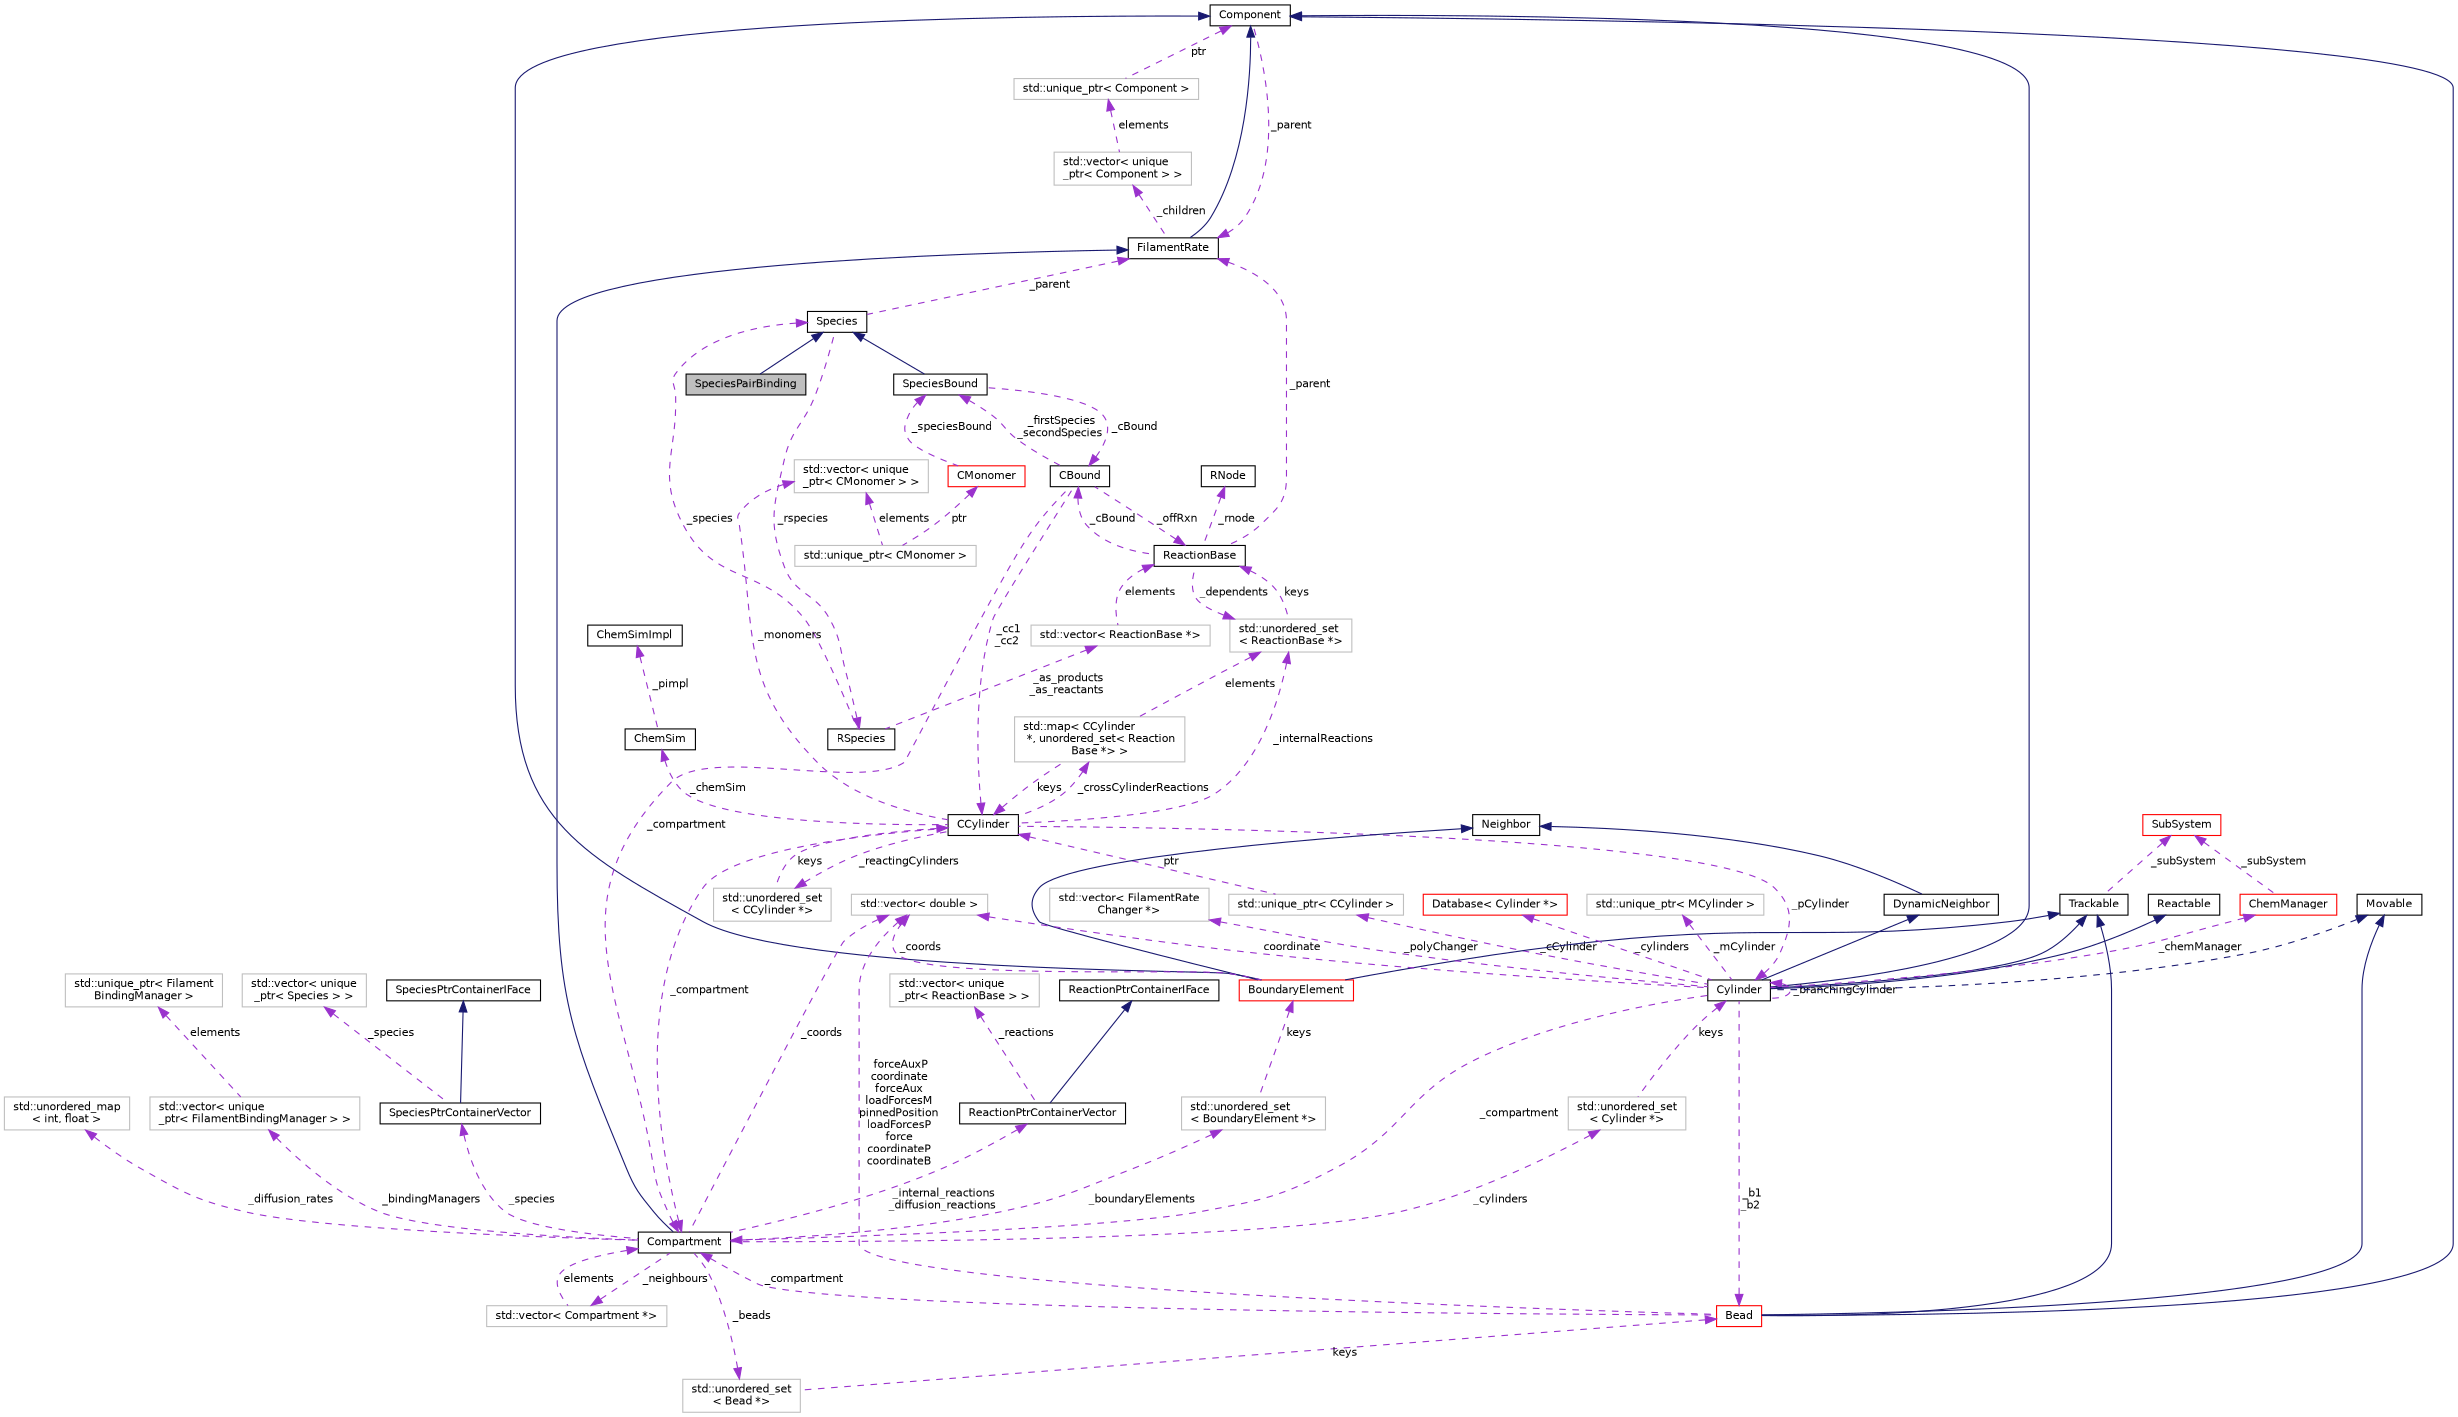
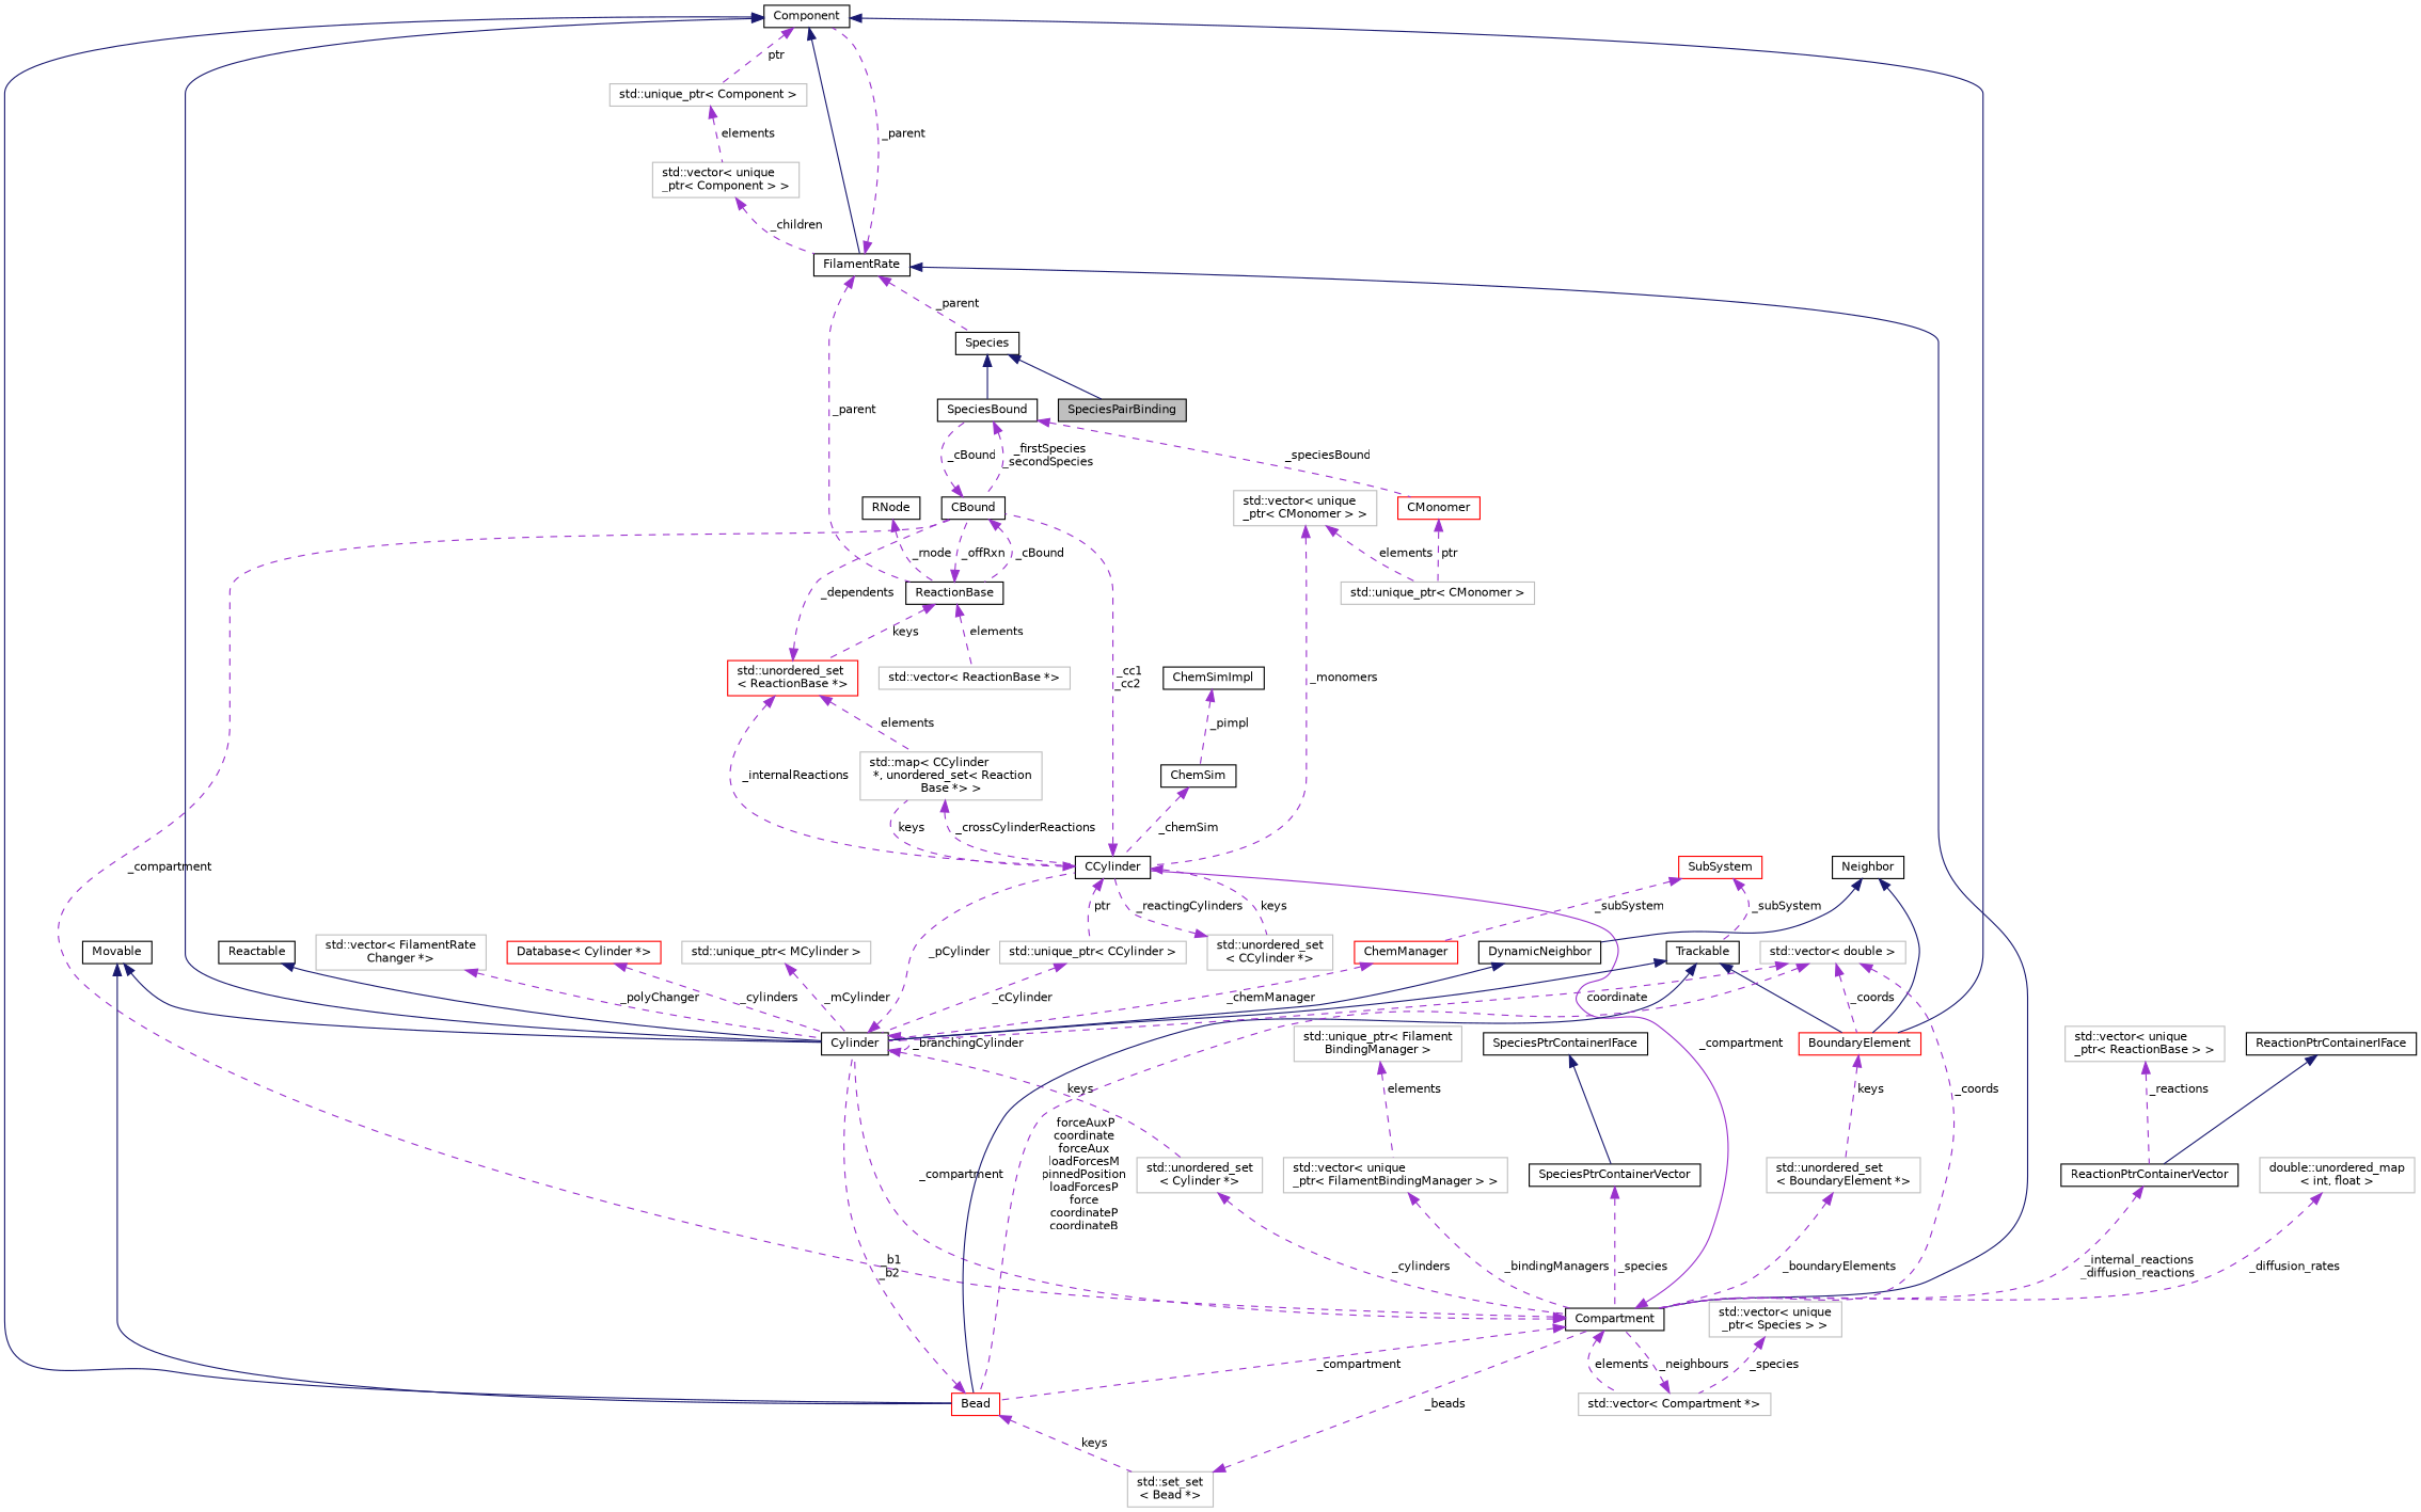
  digraph {
    node [color=black fillcolor=white fontname=Helvetica fontsize=10 shape=record style=filled]
    edge [color=darkorchid3 dir=back fontname=Helvetica fontsize=10 labelfontname=Helvetica labelfontsize=10 style=dashed]
    n1 [fillcolor=grey75 fontcolor=black height=0.2 label=SpeciesPairBinding width=0.4]
    n2 [height=0.2 label=Species width=0.4]
-   n3 [height=0.2 label=RSpecies width=0.4]
    n4 [height=0.2 label=SpeciesBound width=0.4]
    n5 [height=0.2 label=CBound width=0.4]
    n6 [color=red height=0.2 label=CMonomer width=0.4]
    n7 [color=grey75 height=0.2 label="std::vector\< ReactionBase *\>" width=0.4]
    n8 [height=0.2 label=ReactionBase width=0.4]
-   n9 [color=grey75 height=0.2 label="std::unordered_set\l\< ReactionBase *\>" width=0.4]
+   n9 [color=red height=0.2 label="std::unordered_set\l\< ReactionBase *\>" width=0.4]
    n10 [height=0.2 label=CCylinder width=0.4]
    n11 [color=grey75 height=0.2 label="std::map\< CCylinder\l *, unordered_set\< Reaction\lBase *\> \>" width=0.4]
    n12 [height=0.2 label=FilamentRate width=0.4]
    n13 [height=0.2 label=Component width=0.4]
    n14 [height=0.2 label=Compartment width=0.4]
    n15 [color=grey75 height=0.2 label="std::unique_ptr\< Component \>" width=0.4]
    n16 [height=0.2 label=Cylinder width=0.4]
    n17 [color=red height=0.2 label=Bead width=0.4]
    n18 [color=red height=0.2 label=BoundaryElement width=0.4]
    n19 [color=grey75 height=0.2 label="std::vector\< Compartment *\>" width=0.4]
    n20 [color=grey75 height=0.2 label="std::vector\< unique\l_ptr\< Component \> \>" width=0.4]
    n21 [color=grey75 height=0.2 label="std::unordered_set\l\< Cylinder *\>" width=0.4]
-   n22 [color=grey75 height=0.2 label="std::unordered_set\l\< Bead *\>" width=0.4]
+   n22 [color=grey75 height=0.2 label="std::set_set\l\< Bead *\>" width=0.4]
    n23 [color=grey75 height=0.2 label="std::unordered_set\l\< BoundaryElement *\>" width=0.4]
    n24 [color=grey75 height=0.2 label="std::unique_ptr\< CCylinder \>" width=0.4]
    n25 [color=grey75 height=0.2 label="std::unordered_set\l\< CCylinder *\>" width=0.4]
    n26 [color=grey75 height=0.2 label="std::vector\< unique\l_ptr\< CMonomer \> \>" width=0.4]
    n27 [color=grey75 height=0.2 label="std::unique_ptr\< CMonomer \>" width=0.4]
    n28 [height=0.2 label=Trackable width=0.4]
    n29 [color=red height=0.2 label=SubSystem width=0.4]
    n30 [color=red height=0.2 label=ChemManager width=0.4]
    n31 [height=0.2 label=Movable width=0.4]
    n32 [height=0.2 label=Reactable width=0.4]
    n33 [height=0.2 label=DynamicNeighbor width=0.4]
    n34 [height=0.2 label=Neighbor width=0.4]
    n35 [color=grey75 height=0.2 label="std::vector\< FilamentRate\lChanger *\>" width=0.4]
    n36 [color=grey75 height=0.2 label="std::vector\< double \>" width=0.4]
    n37 [height=0.2 label=ReactionPtrContainerVector width=0.4]
    n38 [height=0.2 label=ReactionPtrContainerIFace width=0.4]
    n39 [color=grey75 height=0.2 label="std::vector\< unique\l_ptr\< ReactionBase \> \>" width=0.4]
-   n40 [color=grey75 height=0.2 label="std::unordered_map\l\< int, float \>" width=0.4]
+   n40 [color=grey75 height=0.2 label="double::unordered_map\l\< int, float \>" width=0.4]
    n41 [color=grey75 height=0.2 label="std::vector\< unique\l_ptr\< FilamentBindingManager \> \>" width=0.4]
    n42 [color=grey75 height=0.2 label="std::unique_ptr\< Filament\lBindingManager \>" width=0.4]
    n43 [height=0.2 label=SpeciesPtrContainerVector width=0.4]
    n44 [height=0.2 label=SpeciesPtrContainerIFace width=0.4]
    n45 [color=grey75 height=0.2 label="std::vector\< unique\l_ptr\< Species \> \>" width=0.4]
    n46 [color=red height=0.2 label="Database\< Cylinder *\>" width=0.4]
    n47 [color=grey75 height=0.2 label="std::unique_ptr\< MCylinder \>" width=0.4]
    n48 [height=0.2 label=ChemSim width=0.4]
    n49 [height=0.2 label=ChemSimImpl width=0.4]
    n50 [height=0.2 label=RNode width=0.4]
    n2 -> n1 [color=midnightblue style=solid]
-   n2 -> n3 [label=" _species"]
    n2 -> n4 [color=midnightblue style=solid]
-   n3 -> n2 [label=" _rspecies"]
    n4 -> n5 [label=" _firstSpecies\n_secondSpecies"]
    n4 -> n6 [label=" _speciesBound"]
    n5 -> n4 [label=" _cBound"]
    n5 -> n8 [label=" _cBound"]
    n6 -> n27 [label=" ptr"]
-   n7 -> n3 [label=" _as_products\n_as_reactants"]
    n8 -> n5 [label=" _offRxn"]
    n8 -> n7 [label=" elements"]
    n8 -> n9 [label=" keys"]
-   n9 -> n8 [label=" _dependents"]
+   n9 -> n5 [label=" _dependents"]
    n9 -> n10 [label=" _internalReactions"]
    n9 -> n11 [label=" elements"]
    n10 -> n5 [label=" _cc1\n_cc2"]
    n10 -> n11 [label=" keys"]
    n10 -> n24 [label=" ptr"]
    n10 -> n25 [label=" keys"]
    n11 -> n10 [label=" _crossCylinderReactions"]
    n12 -> n2 [label=" _parent"]
    n12 -> n8 [label=" _parent"]
    n12 -> n13 [label=" _parent"]
    n12 -> n14 [color=midnightblue style=solid]
    n13 -> n12 [color=midnightblue style=solid]
    n13 -> n15 [label=" ptr"]
    n13 -> n16 [color=midnightblue style=solid]
    n13 -> n17 [color=midnightblue style=solid]
    n13 -> n18 [color=midnightblue style=solid]
    n14 -> n5 [label=" _compartment"]
-   n14 -> n10 [label=" _compartment"]
+   n14 -> n10 [label=" _compartment" style=solid]
    n14 -> n16 [label=" _compartment"]
    n14 -> n17 [label=" _compartment"]
    n14 -> n19 [label=" elements"]
    n15 -> n20 [label=" elements"]
    n16 -> n10 [label=" _pCylinder"]
    n16 -> n16 [label=" _branchingCylinder"]
    n16 -> n21 [label=" keys"]
    n17 -> n16 [label=" _b1\n_b2"]
    n17 -> n22 [label=" keys"]
    n18 -> n23 [label=" keys"]
    n19 -> n14 [label=" _neighbours"]
    n20 -> n12 [label=" _children"]
    n21 -> n14 [label=" _cylinders"]
    n22 -> n14 [label=" _beads"]
    n23 -> n14 [label=" _boundaryElements"]
    n24 -> n16 [label=" _cCylinder"]
    n25 -> n10 [label=" _reactingCylinders"]
    n26 -> n10 [label=" _monomers"]
    n26 -> n27 [label=" elements"]
    n28 -> n16 [color=midnightblue style=solid]
    n28 -> n17 [color=midnightblue style=solid]
    n28 -> n18 [color=midnightblue style=solid]
    n29 -> n28 [label=" _subSystem"]
    n29 -> n30 [label=" _subSystem"]
    n30 -> n16 [label=" _chemManager"]
-   n31 -> n16 [color=midnightblue]
+   n31 -> n16 [color=midnightblue style=solid]
    n31 -> n17 [color=midnightblue style=solid]
    n32 -> n16 [color=midnightblue style=solid]
    n33 -> n16 [color=midnightblue style=solid]
    n34 -> n18 [color=midnightblue style=solid]
    n34 -> n33 [color=midnightblue style=solid]
    n35 -> n16 [label=" _polyChanger"]
    n36 -> n14 [label=" _coords"]
    n36 -> n16 [label=" coordinate"]
    n36 -> n17 [label=" forceAuxP\ncoordinate\nforceAux\nloadForcesM\npinnedPosition\nloadForcesP\nforce\ncoordinateP\ncoordinateB"]
    n36 -> n18 [label=" _coords"]
    n37 -> n14 [label=" _internal_reactions\n_diffusion_reactions"]
    n38 -> n37 [color=midnightblue style=solid]
    n39 -> n37 [label=" _reactions"]
    n40 -> n14 [label=" _diffusion_rates"]
    n41 -> n14 [label=" _bindingManagers"]
    n42 -> n41 [label=" elements"]
    n43 -> n14 [label=" _species"]
    n44 -> n43 [color=midnightblue style=solid]
-   n45 -> n43 [label=" _species"]
+   n45 -> n19 [label=" _species"]
    n46 -> n16 [label=" _cylinders"]
    n47 -> n16 [label=" _mCylinder"]
    n48 -> n10 [label=" _chemSim"]
    n49 -> n48 [label=" _pimpl"]
    n50 -> n8 [label=" _rnode"]
  }
